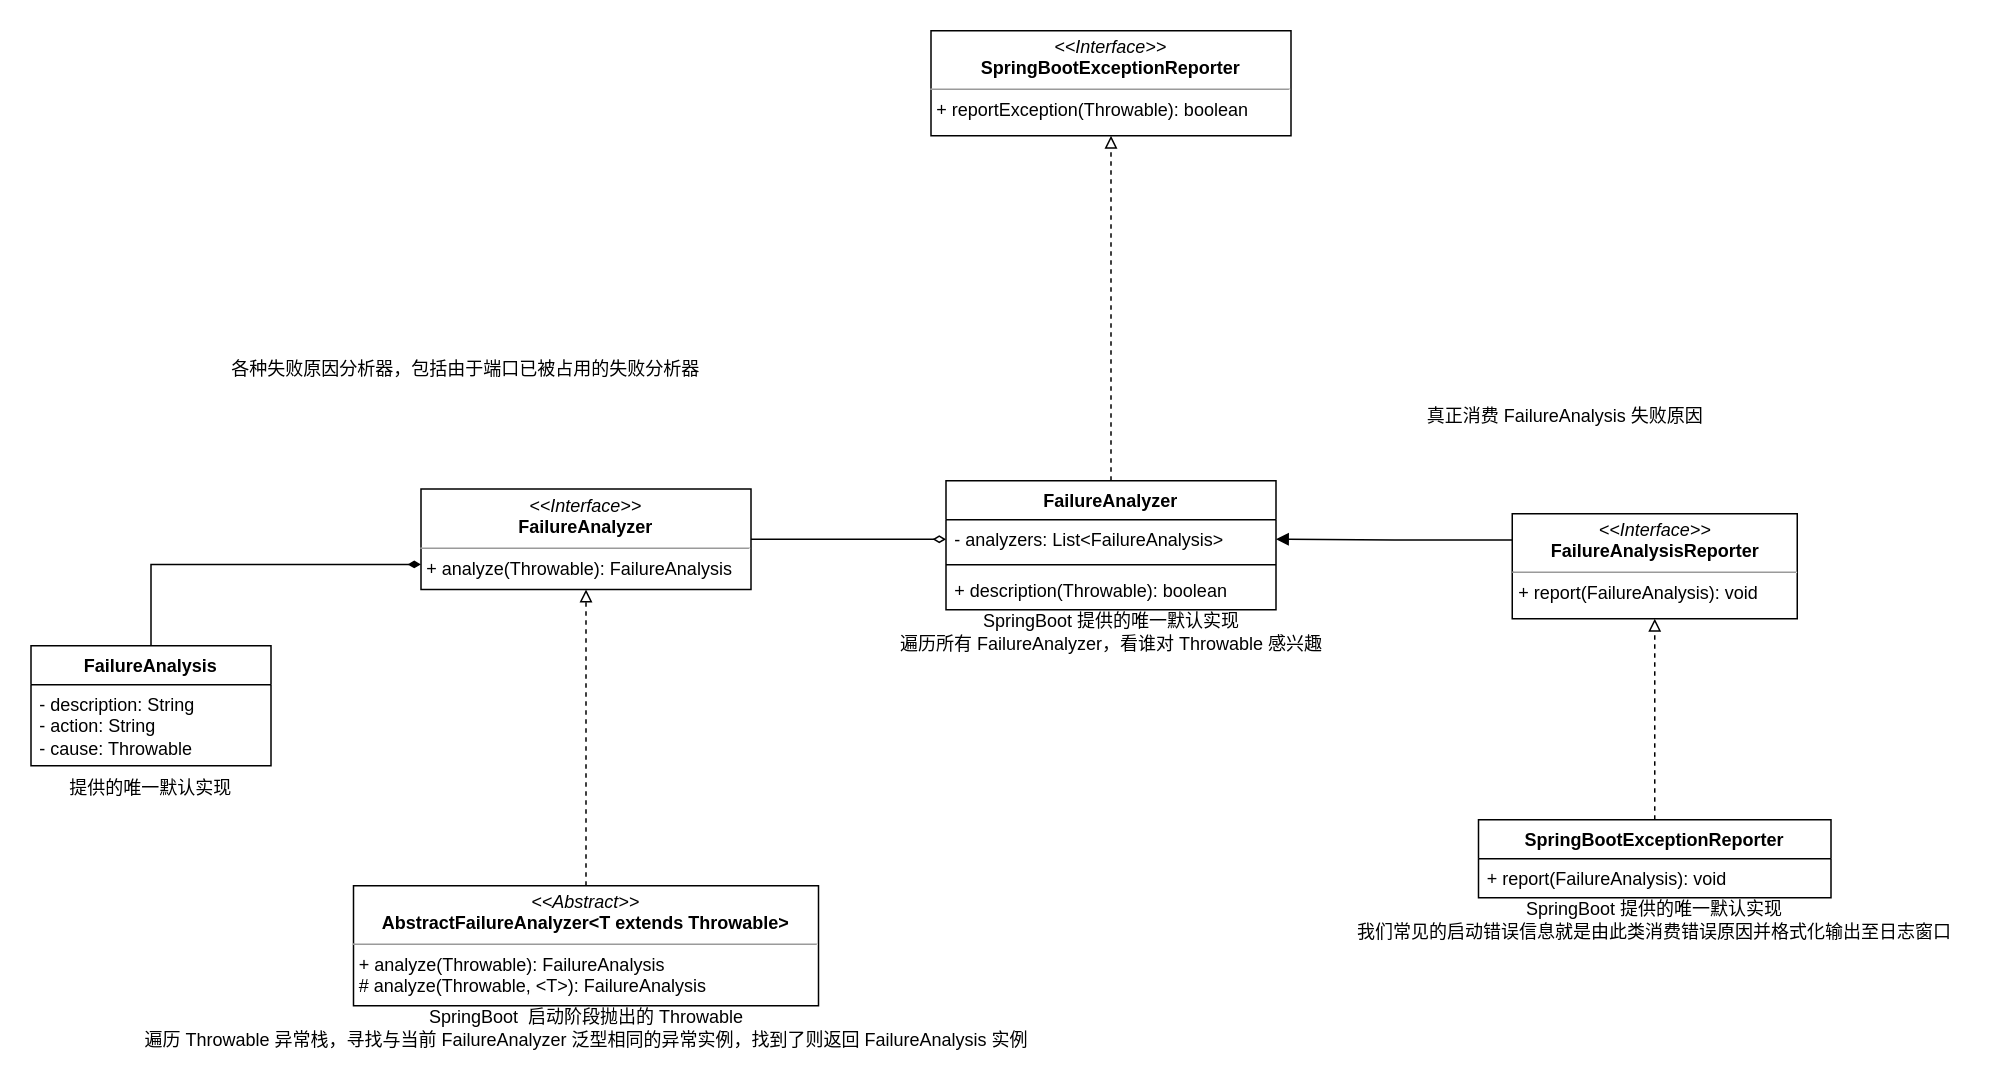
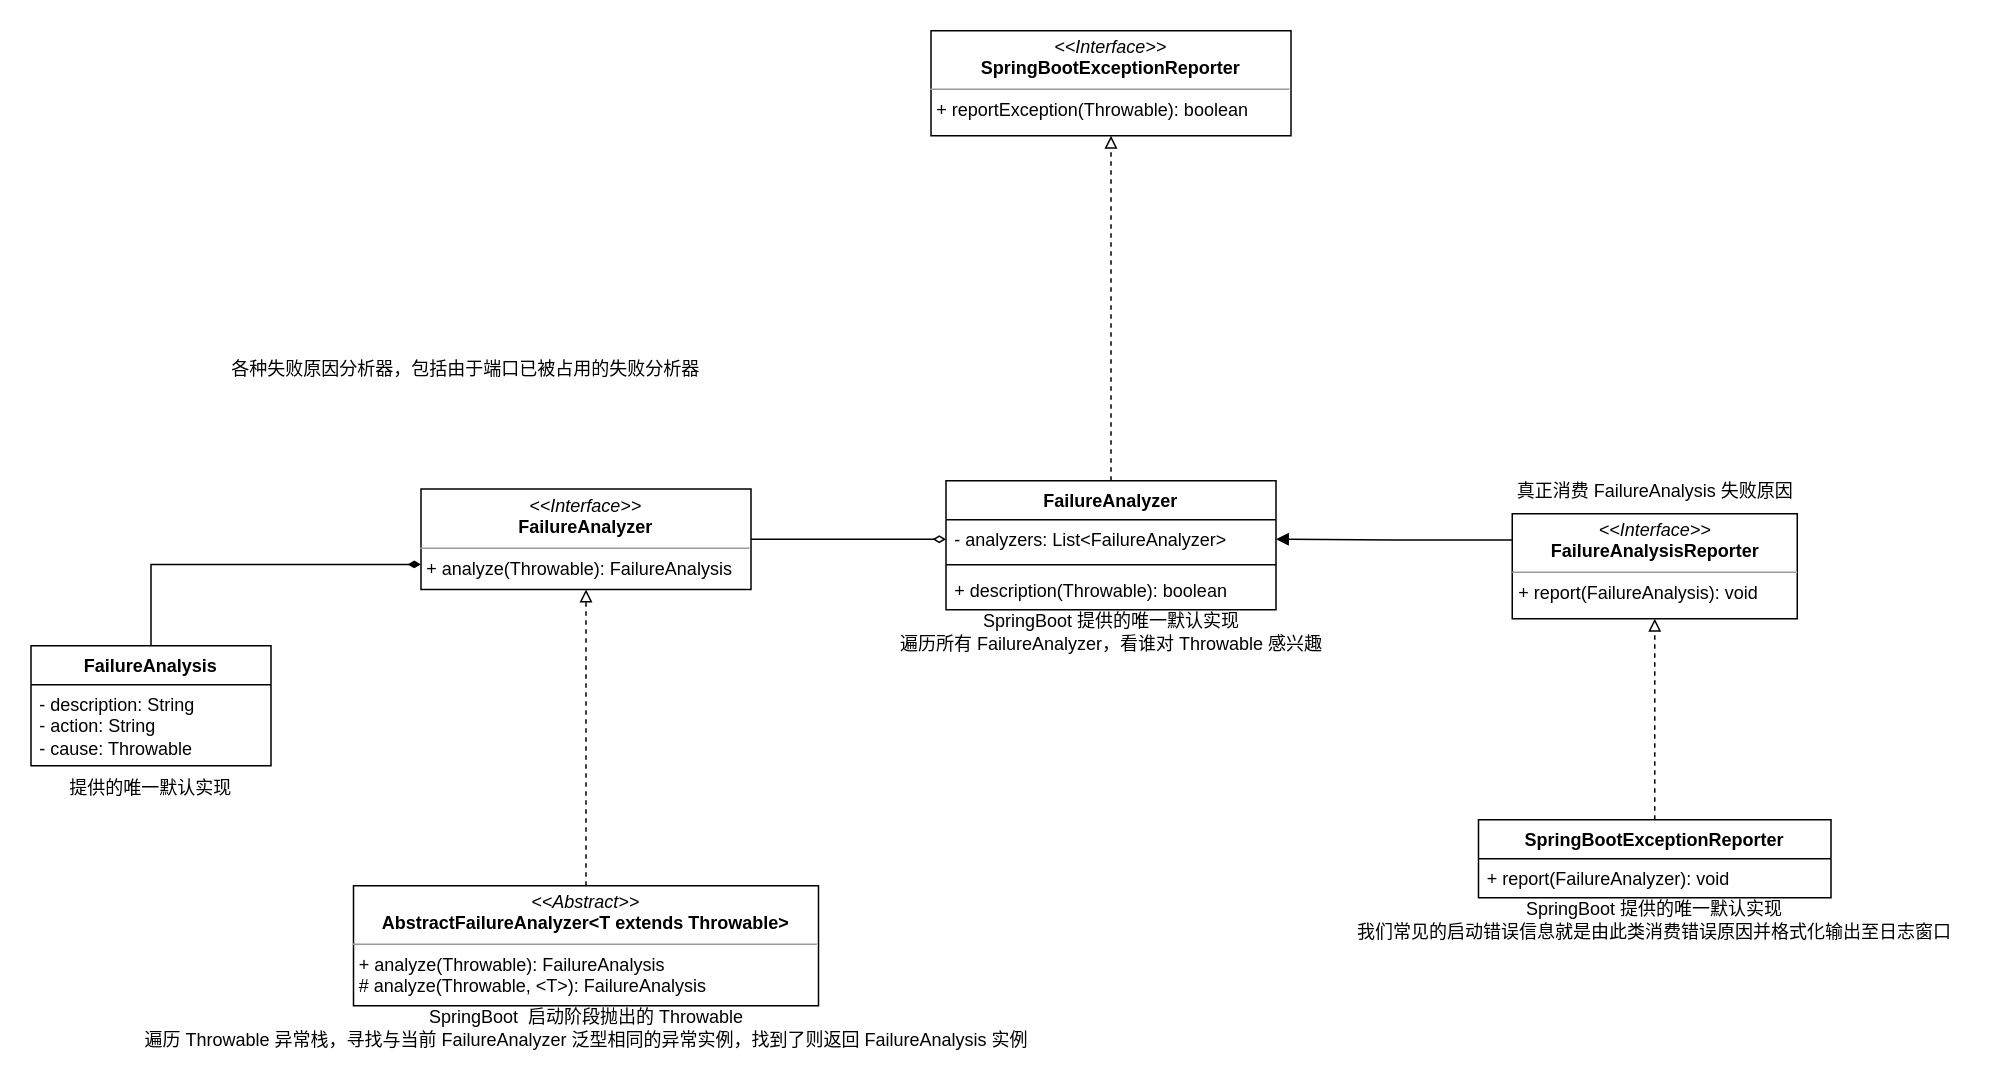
  <mxCell id="0" />
  <mxCell id="1" parent="0" />
  <mxCell id="2" value="SpringBoot 提供的唯一默认实现&lt;br&gt;遍历所有 FailureAnalyzer，看谁对 Throwable 感兴趣" style="text;html=1;strokeColor=none;fillColor=none;align=center;verticalAlign=middle;whiteSpace=wrap;rounded=0;" vertex="1" parent="1"><mxGeometry x="547.5" y="406" width="385" height="30" as="geometry" /></mxCell>
  <mxCell id="3" style="edgeStyle=orthogonalEdgeStyle;rounded=0;orthogonalLoop=1;jettySize=auto;html=1;exitX=0.5;exitY=0;exitDx=0;exitDy=0;endArrow=block;endFill=0;dashed=1;" edge="1" parent="1" source="4" target="8"><mxGeometry relative="1" as="geometry" /></mxCell>
  <mxCell id="4" value="FailureAnalyzer" style="swimlane;fontStyle=1;align=center;verticalAlign=top;childLayout=stackLayout;horizontal=1;startSize=26;horizontalStack=0;resizeParent=1;resizeParentMax=0;resizeLast=0;collapsible=1;marginBottom=0;whiteSpace=wrap;html=1;" vertex="1" parent="1"><mxGeometry x="630" y="320" width="220" height="86" as="geometry" /></mxCell>
- <mxCell id="5" value="- analyzers: List&amp;lt;FailureAnalysis&amp;gt;" style="text;strokeColor=none;fillColor=none;align=left;verticalAlign=top;spacingLeft=4;spacingRight=4;overflow=hidden;rotatable=0;points=[[0,0.5],[1,0.5]];portConstraint=eastwest;whiteSpace=wrap;html=1;" vertex="1" parent="4"><mxGeometry y="26" width="220" height="26" as="geometry" /></mxCell>
+ <mxCell id="5" value="- analyzers: List&amp;lt;FailureAnalyzer&amp;gt;" style="text;strokeColor=none;fillColor=none;align=left;verticalAlign=top;spacingLeft=4;spacingRight=4;overflow=hidden;rotatable=0;points=[[0,0.5],[1,0.5]];portConstraint=eastwest;whiteSpace=wrap;html=1;" vertex="1" parent="4"><mxGeometry y="26" width="220" height="26" as="geometry" /></mxCell>
  <mxCell id="6" value="" style="line;strokeWidth=1;fillColor=none;align=left;verticalAlign=middle;spacingTop=-1;spacingLeft=3;spacingRight=3;rotatable=0;labelPosition=right;points=[];portConstraint=eastwest;strokeColor=inherit;" vertex="1" parent="4"><mxGeometry y="52" width="220" height="8" as="geometry" /></mxCell>
  <mxCell id="7" value="+ description(Throwable): boolean" style="text;strokeColor=none;fillColor=none;align=left;verticalAlign=top;spacingLeft=4;spacingRight=4;overflow=hidden;rotatable=0;points=[[0,0.5],[1,0.5]];portConstraint=eastwest;whiteSpace=wrap;html=1;" vertex="1" parent="4"><mxGeometry y="60" width="220" height="26" as="geometry" /></mxCell>
  <mxCell id="8" value="&lt;p style=&quot;margin:0px;margin-top:4px;text-align:center;&quot;&gt;&lt;i&gt;&amp;lt;&amp;lt;Interface&amp;gt;&amp;gt;&lt;/i&gt;&lt;br&gt;&lt;b&gt;SpringBootExceptionReporter&lt;/b&gt;&lt;br&gt;&lt;/p&gt;&lt;hr size=&quot;1&quot;&gt;&lt;p style=&quot;margin:0px;margin-left:4px;&quot;&gt;+ reportException(Throwable): boolean&lt;br&gt;&lt;/p&gt;" style="verticalAlign=top;align=left;overflow=fill;fontSize=12;fontFamily=Helvetica;html=1;whiteSpace=wrap;" vertex="1" parent="1"><mxGeometry x="620" y="20" width="240" height="70" as="geometry" /></mxCell>
  <mxCell id="9" style="edgeStyle=orthogonalEdgeStyle;rounded=0;orthogonalLoop=1;jettySize=auto;html=1;exitX=1;exitY=0.5;exitDx=0;exitDy=0;entryX=0;entryY=0.5;entryDx=0;entryDy=0;endArrow=diamondThin;endFill=0;" edge="1" parent="1" source="10" target="5"><mxGeometry relative="1" as="geometry" /></mxCell>
  <mxCell id="10" value="&lt;p style=&quot;margin:0px;margin-top:4px;text-align:center;&quot;&gt;&lt;i&gt;&amp;lt;&amp;lt;Interface&amp;gt;&amp;gt;&lt;/i&gt;&lt;br&gt;&lt;b&gt;FailureAnalyzer&lt;/b&gt;&lt;/p&gt;&lt;hr size=&quot;1&quot;&gt;&lt;p style=&quot;margin:0px;margin-left:4px;&quot;&gt;+ analyze(Throwable): FailureAnalysis&lt;/p&gt;" style="verticalAlign=top;align=left;overflow=fill;fontSize=12;fontFamily=Helvetica;html=1;whiteSpace=wrap;" vertex="1" parent="1"><mxGeometry x="280" y="325.5" width="220" height="67" as="geometry" /></mxCell>
  <mxCell id="11" style="edgeStyle=orthogonalEdgeStyle;rounded=0;orthogonalLoop=1;jettySize=auto;html=1;exitX=0.5;exitY=0;exitDx=0;exitDy=0;entryX=0;entryY=0.75;entryDx=0;entryDy=0;endArrow=diamondThin;endFill=1;" edge="1" parent="1" source="12" target="10"><mxGeometry relative="1" as="geometry" /></mxCell>
  <mxCell id="12" value="FailureAnalysis" style="swimlane;fontStyle=1;align=center;verticalAlign=top;childLayout=stackLayout;horizontal=1;startSize=26;horizontalStack=0;resizeParent=1;resizeParentMax=0;resizeLast=0;collapsible=1;marginBottom=0;whiteSpace=wrap;html=1;" vertex="1" parent="1"><mxGeometry x="20" y="430" width="160" height="80" as="geometry"><mxRectangle x="-700" y="210" width="100" height="30" as="alternateBounds" /></mxGeometry></mxCell>
  <mxCell id="13" value="- description: String&lt;br&gt;- action: String&lt;br&gt;- cause: Throwable" style="text;strokeColor=none;fillColor=none;align=left;verticalAlign=top;spacingLeft=4;spacingRight=4;overflow=hidden;rotatable=0;points=[[0,0.5],[1,0.5]];portConstraint=eastwest;whiteSpace=wrap;html=1;" vertex="1" parent="12"><mxGeometry y="26" width="160" height="54" as="geometry" /></mxCell>
  <mxCell id="14" value="提供的唯一默认实现" style="text;html=1;strokeColor=none;fillColor=none;align=center;verticalAlign=middle;whiteSpace=wrap;rounded=0;" vertex="1" parent="1"><mxGeometry x="30" y="510" width="140" height="30" as="geometry" /></mxCell>
  <mxCell id="15" value="各种失败原因分析器，包括由于端口已被占用的失败分析器" style="text;html=1;strokeColor=none;fillColor=none;align=center;verticalAlign=middle;whiteSpace=wrap;rounded=0;" vertex="1" parent="1"><mxGeometry x="150" y="230.5" width="320" height="30" as="geometry" /></mxCell>
  <mxCell id="16" style="edgeStyle=orthogonalEdgeStyle;rounded=0;orthogonalLoop=1;jettySize=auto;html=1;exitX=0.5;exitY=0;exitDx=0;exitDy=0;dashed=1;endArrow=block;endFill=0;" edge="1" parent="1" source="17" target="10"><mxGeometry relative="1" as="geometry" /></mxCell>
  <mxCell id="17" value="&lt;p style=&quot;margin:0px;margin-top:4px;text-align:center;&quot;&gt;&lt;i&gt;&amp;lt;&amp;lt;Abstract&amp;gt;&amp;gt;&lt;/i&gt;&lt;br&gt;&lt;b&gt;AbstractFailureAnalyzer&amp;lt;T extends Throwable&amp;gt;&lt;/b&gt;&lt;/p&gt;&lt;hr size=&quot;1&quot;&gt;&lt;p style=&quot;margin:0px;margin-left:4px;&quot;&gt;+ analyze(Throwable): FailureAnalysis&lt;br&gt;# analyze(Throwable, &amp;lt;T&amp;gt;): FailureAnalysis&lt;/p&gt;" style="verticalAlign=top;align=left;overflow=fill;fontSize=12;fontFamily=Helvetica;html=1;whiteSpace=wrap;" vertex="1" parent="1"><mxGeometry x="235" y="590" width="310" height="80" as="geometry" /></mxCell>
  <mxCell id="18" value="SpringBoot&amp;nbsp; 启动阶段抛出的 Throwable&lt;br&gt;遍历 Throwable 异常栈，寻找与当前 FailureAnalyzer 泛型相同的异常实例，找到了则返回 FailureAnalysis 实例" style="text;html=1;strokeColor=none;fillColor=none;align=center;verticalAlign=middle;whiteSpace=wrap;rounded=0;" vertex="1" parent="1"><mxGeometry x="87.5" y="670" width="605" height="30" as="geometry" /></mxCell>
  <mxCell id="19" style="edgeStyle=orthogonalEdgeStyle;rounded=0;orthogonalLoop=1;jettySize=auto;html=1;exitX=0;exitY=0.25;exitDx=0;exitDy=0;endArrow=block;endFill=1;" edge="1" parent="1" source="20" target="5"><mxGeometry relative="1" as="geometry" /></mxCell>
  <mxCell id="20" value="&lt;p style=&quot;margin:0px;margin-top:4px;text-align:center;&quot;&gt;&lt;i&gt;&amp;lt;&amp;lt;Interface&amp;gt;&amp;gt;&lt;/i&gt;&lt;br&gt;&lt;b&gt;FailureAnalysisReporter&lt;/b&gt;&lt;/p&gt;&lt;hr size=&quot;1&quot;&gt;&lt;p style=&quot;margin:0px;margin-left:4px;&quot;&gt;+ report(FailureAnalysis): void&lt;br&gt;&lt;/p&gt;" style="verticalAlign=top;align=left;overflow=fill;fontSize=12;fontFamily=Helvetica;html=1;whiteSpace=wrap;" vertex="1" parent="1"><mxGeometry x="1007.5" y="342" width="190" height="70" as="geometry" /></mxCell>
- <mxCell id="21" value="真正消费 FailureAnalysis 失败原因" style="text;html=1;strokeColor=none;fillColor=none;align=center;verticalAlign=middle;whiteSpace=wrap;rounded=0;" vertex="1" parent="1"><mxGeometry x="932.5" y="262" width="220" height="30" as="geometry" /></mxCell>
+ <mxCell id="21" value="真正消费 FailureAnalysis 失败原因" style="text;html=1;strokeColor=none;fillColor=none;align=center;verticalAlign=middle;whiteSpace=wrap;rounded=0;" vertex="1" parent="1"><mxGeometry x="992.5" y="312" width="220" height="30" as="geometry" /></mxCell>
  <mxCell id="22" style="edgeStyle=orthogonalEdgeStyle;rounded=0;orthogonalLoop=1;jettySize=auto;html=1;exitX=0.5;exitY=0;exitDx=0;exitDy=0;dashed=1;endArrow=block;endFill=0;" edge="1" parent="1" source="23" target="20"><mxGeometry relative="1" as="geometry" /></mxCell>
  <mxCell id="23" value="SpringBootExceptionReporter" style="swimlane;fontStyle=1;align=center;verticalAlign=top;childLayout=stackLayout;horizontal=1;startSize=26;horizontalStack=0;resizeParent=1;resizeParentMax=0;resizeLast=0;collapsible=1;marginBottom=0;whiteSpace=wrap;html=1;" vertex="1" parent="1"><mxGeometry x="985" y="546" width="235" height="52" as="geometry" /></mxCell>
- <mxCell id="24" value="+ report(FailureAnalysis): void" style="text;strokeColor=none;fillColor=none;align=left;verticalAlign=top;spacingLeft=4;spacingRight=4;overflow=hidden;rotatable=0;points=[[0,0.5],[1,0.5]];portConstraint=eastwest;whiteSpace=wrap;html=1;" vertex="1" parent="23"><mxGeometry y="26" width="235" height="26" as="geometry" /></mxCell>
+ <mxCell id="24" value="+ report(FailureAnalyzer): void" style="text;strokeColor=none;fillColor=none;align=left;verticalAlign=top;spacingLeft=4;spacingRight=4;overflow=hidden;rotatable=0;points=[[0,0.5],[1,0.5]];portConstraint=eastwest;whiteSpace=wrap;html=1;" vertex="1" parent="23"><mxGeometry y="26" width="235" height="26" as="geometry" /></mxCell>
  <mxCell id="25" value="SpringBoot 提供的唯一默认实现&lt;br&gt;我们常见的启动错误信息就是由此类消费错误原因并格式化输出至日志窗口" style="text;html=1;strokeColor=none;fillColor=none;align=center;verticalAlign=middle;whiteSpace=wrap;rounded=0;" vertex="1" parent="1"><mxGeometry x="890" y="598" width="425" height="30" as="geometry" /></mxCell>
